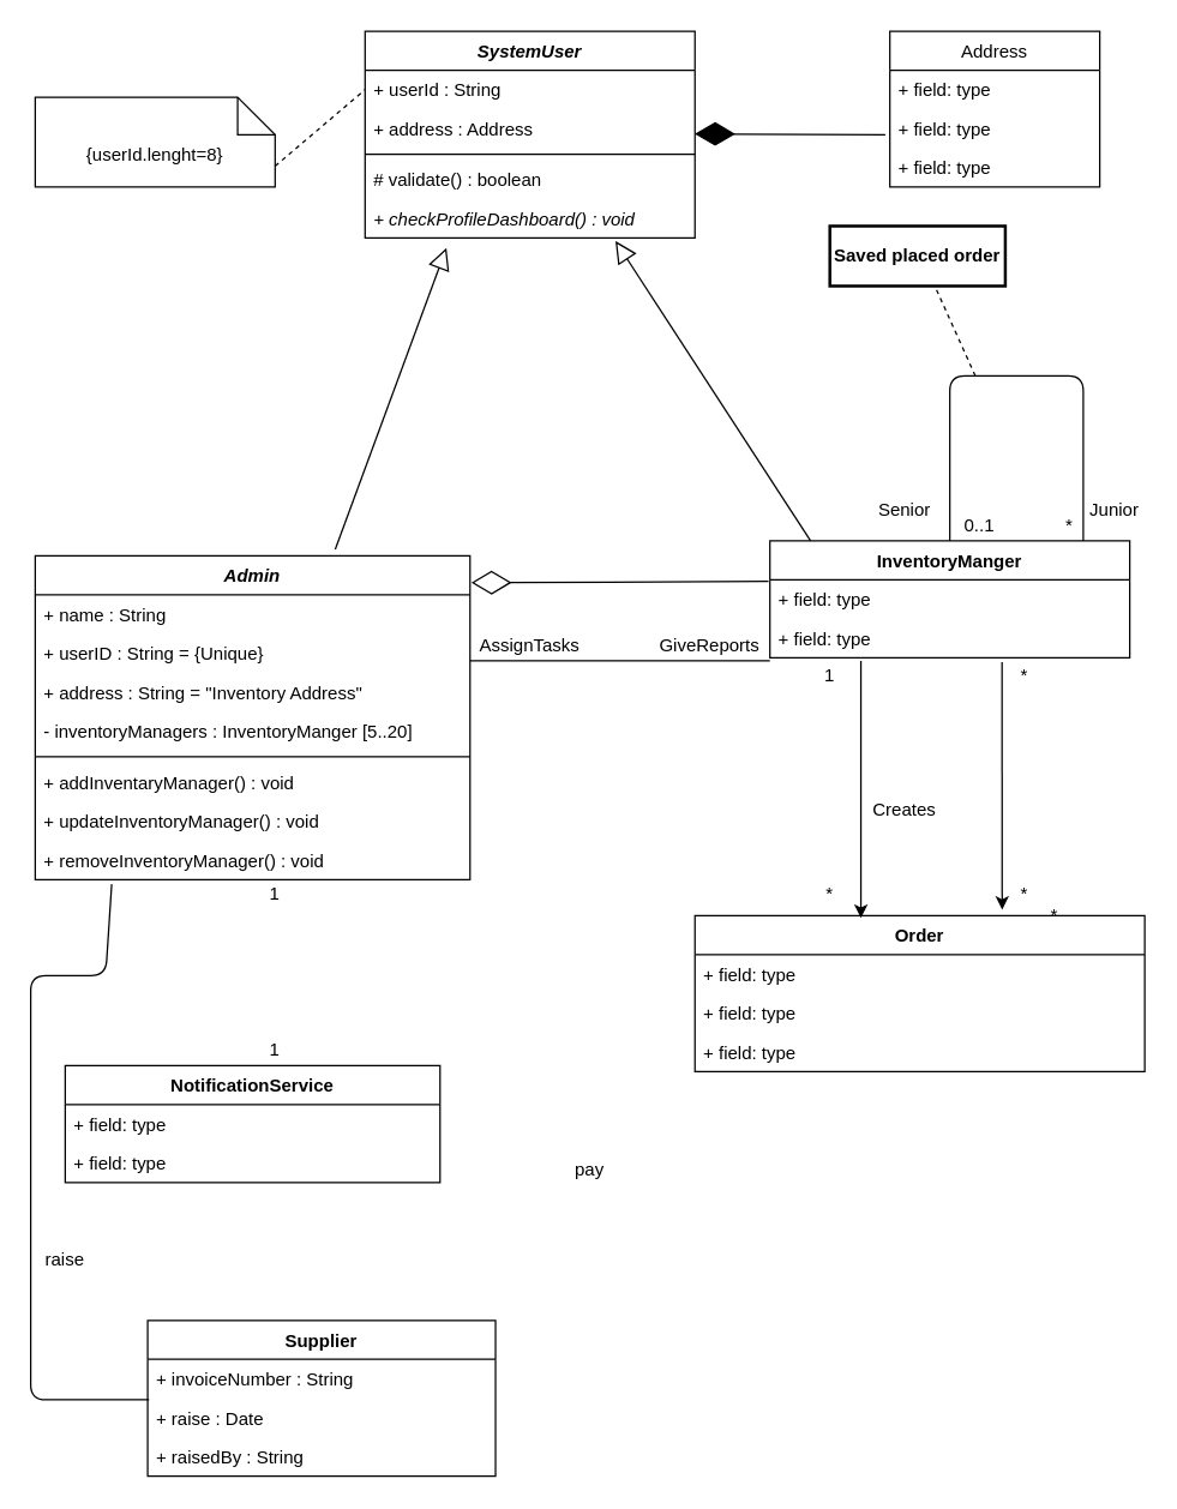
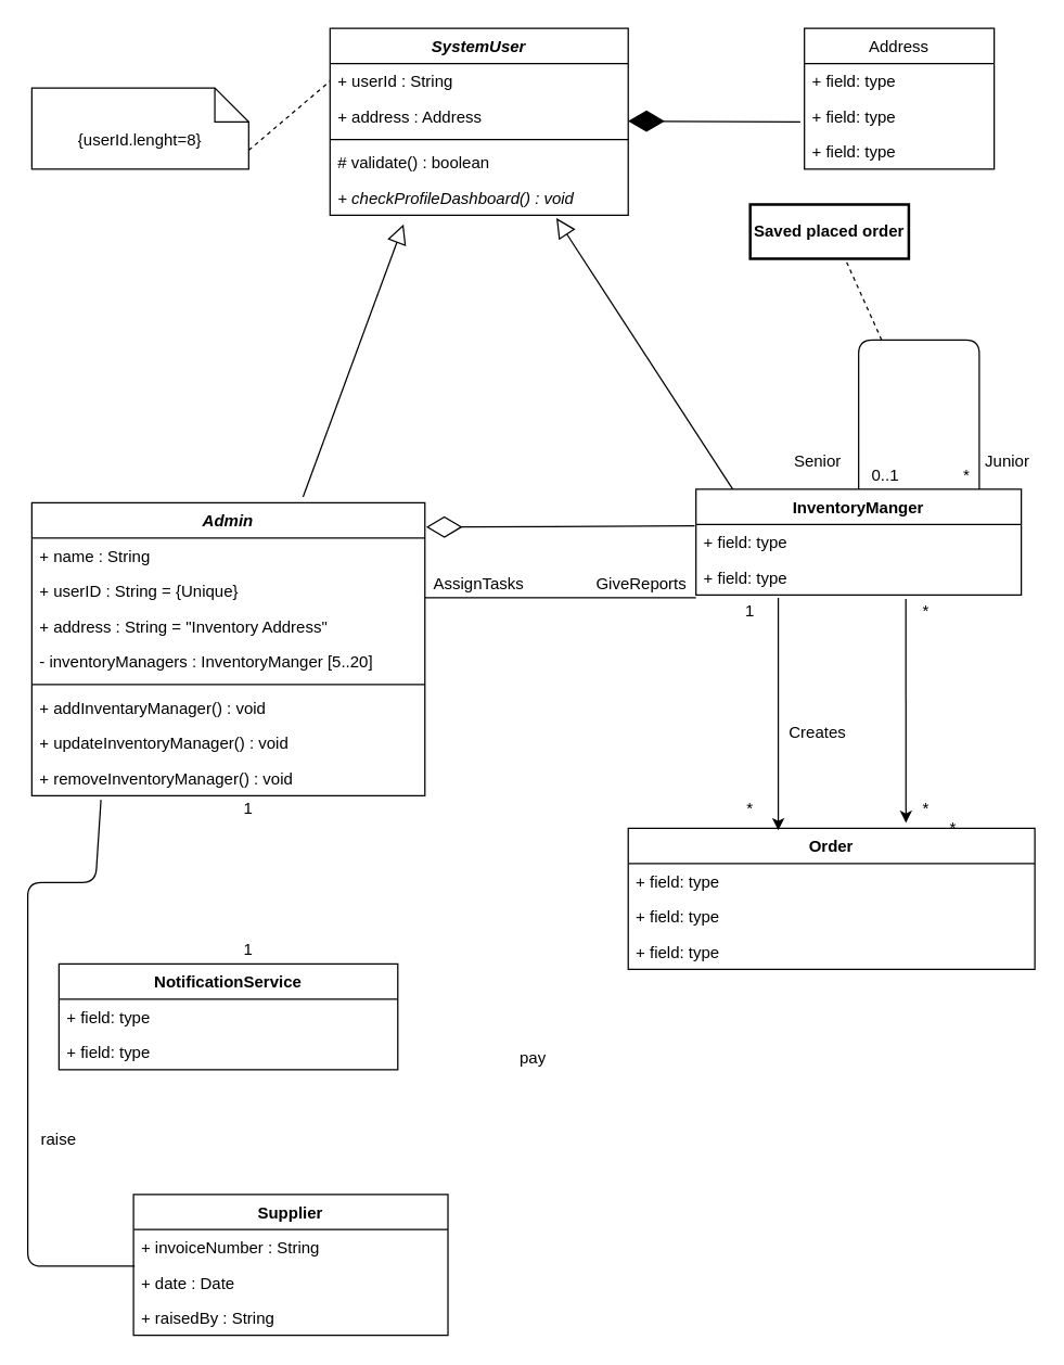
  <mxCell id="0" />
  <mxCell id="1" parent="0" />
  <mxCell id="2" value="Admin" style="swimlane;fontStyle=3;align=center;verticalAlign=top;childLayout=stackLayout;horizontal=1;startSize=26;horizontalStack=0;resizeParent=1;resizeLast=0;collapsible=1;marginBottom=0;rounded=0;shadow=0;strokeWidth=1;" parent="1" vertex="1"><mxGeometry x="23" y="370" width="290" height="216" as="geometry"><mxRectangle x="30" y="80" width="160" height="26" as="alternateBounds" /></mxGeometry></mxCell>
  <mxCell id="3" value="+ name : String" style="text;align=left;verticalAlign=top;spacingLeft=4;spacingRight=4;overflow=hidden;rotatable=0;points=[[0,0.5],[1,0.5]];portConstraint=eastwest;" parent="2" vertex="1"><mxGeometry y="26" width="290" height="26" as="geometry" /></mxCell>
  <mxCell id="4" value="+ userID : String = {Unique}" style="text;align=left;verticalAlign=top;spacingLeft=4;spacingRight=4;overflow=hidden;rotatable=0;points=[[0,0.5],[1,0.5]];portConstraint=eastwest;rounded=0;shadow=0;html=0;" parent="2" vertex="1"><mxGeometry y="52" width="290" height="26" as="geometry" /></mxCell>
  <mxCell id="5" value="+ address : String = &quot;Inventory Address&quot;" style="text;align=left;verticalAlign=top;spacingLeft=4;spacingRight=4;overflow=hidden;rotatable=0;points=[[0,0.5],[1,0.5]];portConstraint=eastwest;rounded=0;shadow=0;html=0;" parent="2" vertex="1"><mxGeometry y="78" width="290" height="26" as="geometry" /></mxCell>
  <mxCell id="6" value="- inventoryManagers : InventoryManger [5..20]" style="text;align=left;verticalAlign=top;spacingLeft=4;spacingRight=4;overflow=hidden;rotatable=0;points=[[0,0.5],[1,0.5]];portConstraint=eastwest;rounded=0;shadow=0;html=0;" parent="2" vertex="1"><mxGeometry y="104" width="290" height="26" as="geometry" /></mxCell>
  <mxCell id="7" value="" style="line;html=1;strokeWidth=1;align=left;verticalAlign=middle;spacingTop=-1;spacingLeft=3;spacingRight=3;rotatable=0;labelPosition=right;points=[];portConstraint=eastwest;" parent="2" vertex="1"><mxGeometry y="130" width="290" height="8" as="geometry" /></mxCell>
  <mxCell id="8" value="+ addInventaryManager() : void" style="text;align=left;verticalAlign=top;spacingLeft=4;spacingRight=4;overflow=hidden;rotatable=0;points=[[0,0.5],[1,0.5]];portConstraint=eastwest;" parent="2" vertex="1"><mxGeometry y="138" width="290" height="26" as="geometry" /></mxCell>
  <mxCell id="9" value="+ updateInventoryManager() : void" style="text;align=left;verticalAlign=top;spacingLeft=4;spacingRight=4;overflow=hidden;rotatable=0;points=[[0,0.5],[1,0.5]];portConstraint=eastwest;" parent="2" vertex="1"><mxGeometry y="164" width="290" height="26" as="geometry" /></mxCell>
  <mxCell id="10" value="+ removeInventoryManager() : void" style="text;align=left;verticalAlign=top;spacingLeft=4;spacingRight=4;overflow=hidden;rotatable=0;points=[[0,0.5],[1,0.5]];portConstraint=eastwest;" parent="2" vertex="1"><mxGeometry y="190" width="290" height="26" as="geometry" /></mxCell>
  <mxCell id="11" value="InventoryManger" style="swimlane;fontStyle=1;childLayout=stackLayout;horizontal=1;startSize=26;fillColor=none;horizontalStack=0;resizeParent=1;resizeParentMax=0;resizeLast=0;collapsible=1;marginBottom=0;" parent="1" vertex="1"><mxGeometry x="513" y="360" width="240" height="78" as="geometry"><mxRectangle x="520" y="70" width="120" height="26" as="alternateBounds" /></mxGeometry></mxCell>
  <mxCell id="12" value="+ field: type" style="text;strokeColor=none;fillColor=none;align=left;verticalAlign=top;spacingLeft=4;spacingRight=4;overflow=hidden;rotatable=0;points=[[0,0.5],[1,0.5]];portConstraint=eastwest;" parent="11" vertex="1"><mxGeometry y="26" width="240" height="26" as="geometry" /></mxCell>
  <mxCell id="13" value="+ field: type" style="text;strokeColor=none;fillColor=none;align=left;verticalAlign=top;spacingLeft=4;spacingRight=4;overflow=hidden;rotatable=0;points=[[0,0.5],[1,0.5]];portConstraint=eastwest;" parent="11" vertex="1"><mxGeometry y="52" width="240" height="26" as="geometry" /></mxCell>
  <mxCell id="14" value="" style="endArrow=none;html=1;" parent="11" edge="1"><mxGeometry width="50" height="50" relative="1" as="geometry"><mxPoint x="120" as="sourcePoint" /><mxPoint x="209" as="targetPoint" /><Array as="points"><mxPoint x="120" y="-110" /><mxPoint x="209" y="-110" /></Array></mxGeometry></mxCell>
  <mxCell id="15" value="Order" style="swimlane;fontStyle=1;childLayout=stackLayout;horizontal=1;startSize=26;fillColor=none;horizontalStack=0;resizeParent=1;resizeParentMax=0;resizeLast=0;collapsible=1;marginBottom=0;" parent="1" vertex="1"><mxGeometry x="463" y="610" width="300" height="104" as="geometry"><mxRectangle x="620" y="340" width="60" height="26" as="alternateBounds" /></mxGeometry></mxCell>
  <mxCell id="16" value="+ field: type" style="text;strokeColor=none;fillColor=none;align=left;verticalAlign=top;spacingLeft=4;spacingRight=4;overflow=hidden;rotatable=0;points=[[0,0.5],[1,0.5]];portConstraint=eastwest;" parent="15" vertex="1"><mxGeometry y="26" width="300" height="26" as="geometry" /></mxCell>
  <mxCell id="17" value="+ field: type" style="text;strokeColor=none;fillColor=none;align=left;verticalAlign=top;spacingLeft=4;spacingRight=4;overflow=hidden;rotatable=0;points=[[0,0.5],[1,0.5]];portConstraint=eastwest;" parent="15" vertex="1"><mxGeometry y="52" width="300" height="26" as="geometry" /></mxCell>
  <mxCell id="18" value="+ field: type" style="text;strokeColor=none;fillColor=none;align=left;verticalAlign=top;spacingLeft=4;spacingRight=4;overflow=hidden;rotatable=0;points=[[0,0.5],[1,0.5]];portConstraint=eastwest;" parent="15" vertex="1"><mxGeometry y="78" width="300" height="26" as="geometry" /></mxCell>
  <mxCell id="19" value="" style="endArrow=classic;html=1;entryX=0.369;entryY=0.015;entryDx=0;entryDy=0;entryPerimeter=0;exitX=0.253;exitY=1.077;exitDx=0;exitDy=0;exitPerimeter=0;" parent="1" target="15" edge="1" source="13"><mxGeometry width="50" height="50" relative="1" as="geometry"><mxPoint x="574" y="468" as="sourcePoint" /><mxPoint x="513" y="520" as="targetPoint" /></mxGeometry></mxCell>
  <mxCell id="20" value="" style="endArrow=none;html=1;" parent="1" edge="1"><mxGeometry width="50" height="50" relative="1" as="geometry"><mxPoint x="313" y="440" as="sourcePoint" /><mxPoint x="513" y="440" as="targetPoint" /></mxGeometry></mxCell>
  <mxCell id="21" value="Creates" style="text;html=1;strokeColor=none;fillColor=none;align=center;verticalAlign=middle;whiteSpace=wrap;rounded=0;" parent="1" vertex="1"><mxGeometry x="583" y="530" width="40" height="20" as="geometry" /></mxCell>
  <mxCell id="22" value="AssignTasks" style="text;html=1;strokeColor=none;fillColor=none;align=center;verticalAlign=middle;whiteSpace=wrap;rounded=0;" parent="1" vertex="1"><mxGeometry x="333" y="420" width="40" height="20" as="geometry" /></mxCell>
  <mxCell id="23" value="GiveReports" style="text;html=1;strokeColor=none;fillColor=none;align=center;verticalAlign=middle;whiteSpace=wrap;rounded=0;" parent="1" vertex="1"><mxGeometry x="453" y="420" width="40" height="20" as="geometry" /></mxCell>
  <mxCell id="24" value="Senior" style="text;html=1;strokeColor=none;fillColor=none;align=center;verticalAlign=middle;whiteSpace=wrap;rounded=0;" parent="1" vertex="1"><mxGeometry x="583" y="330" width="40" height="20" as="geometry" /></mxCell>
  <mxCell id="25" value="Junior" style="text;html=1;strokeColor=none;fillColor=none;align=center;verticalAlign=middle;whiteSpace=wrap;rounded=0;" parent="1" vertex="1"><mxGeometry x="723" y="330" width="40" height="20" as="geometry" /></mxCell>
  <mxCell id="26" value="*" style="text;html=1;strokeColor=none;fillColor=none;align=center;verticalAlign=middle;whiteSpace=wrap;rounded=0;" parent="1" vertex="1"><mxGeometry x="693" y="340" width="40" height="20" as="geometry" /></mxCell>
  <mxCell id="27" value="0..1" style="text;html=1;strokeColor=none;fillColor=none;align=center;verticalAlign=middle;whiteSpace=wrap;rounded=0;" parent="1" vertex="1"><mxGeometry x="633" y="340" width="40" height="20" as="geometry" /></mxCell>
  <mxCell id="28" value="" style="endArrow=classic;html=1;exitX=0.645;exitY=1.111;exitDx=0;exitDy=0;exitPerimeter=0;entryX=0.683;entryY=-0.038;entryDx=0;entryDy=0;entryPerimeter=0;" parent="1" source="13" target="15" edge="1"><mxGeometry width="50" height="50" relative="1" as="geometry"><mxPoint x="413" y="550" as="sourcePoint" /><mxPoint x="643" y="606" as="targetPoint" /></mxGeometry></mxCell>
  <mxCell id="29" value="1" style="text;html=1;strokeColor=none;fillColor=none;align=center;verticalAlign=middle;whiteSpace=wrap;rounded=0;" parent="1" vertex="1"><mxGeometry x="533" y="440" width="40" height="20" as="geometry" /></mxCell>
  <mxCell id="30" value="*" style="text;html=1;strokeColor=none;fillColor=none;align=center;verticalAlign=middle;whiteSpace=wrap;rounded=0;" parent="1" vertex="1"><mxGeometry x="533" y="586" width="40" height="20" as="geometry" /></mxCell>
  <mxCell id="31" value="*" style="text;html=1;strokeColor=none;fillColor=none;align=center;verticalAlign=middle;whiteSpace=wrap;rounded=0;" parent="1" vertex="1"><mxGeometry x="663" y="586" width="40" height="20" as="geometry" /></mxCell>
  <mxCell id="32" value="*" style="text;html=1;strokeColor=none;fillColor=none;align=center;verticalAlign=middle;whiteSpace=wrap;rounded=0;" parent="1" vertex="1"><mxGeometry x="663" y="440" width="40" height="20" as="geometry" /></mxCell>
  <mxCell id="33" value="NotificationService" style="swimlane;fontStyle=1;childLayout=stackLayout;horizontal=1;startSize=26;fillColor=none;horizontalStack=0;resizeParent=1;resizeParentMax=0;resizeLast=0;collapsible=1;marginBottom=0;" parent="1" vertex="1"><mxGeometry x="43" y="710" width="250" height="78" as="geometry" /></mxCell>
  <mxCell id="34" value="+ field: type" style="text;strokeColor=none;fillColor=none;align=left;verticalAlign=top;spacingLeft=4;spacingRight=4;overflow=hidden;rotatable=0;points=[[0,0.5],[1,0.5]];portConstraint=eastwest;" parent="33" vertex="1"><mxGeometry y="26" width="250" height="26" as="geometry" /></mxCell>
  <mxCell id="35" value="+ field: type" style="text;strokeColor=none;fillColor=none;align=left;verticalAlign=top;spacingLeft=4;spacingRight=4;overflow=hidden;rotatable=0;points=[[0,0.5],[1,0.5]];portConstraint=eastwest;" parent="33" vertex="1"><mxGeometry y="52" width="250" height="26" as="geometry" /></mxCell>
  <mxCell id="36" value="1" style="text;html=1;strokeColor=none;fillColor=none;align=center;verticalAlign=middle;whiteSpace=wrap;rounded=0;" parent="1" vertex="1"><mxGeometry x="163" y="586" width="40" height="20" as="geometry" /></mxCell>
  <mxCell id="37" value="*" style="text;html=1;strokeColor=none;fillColor=none;align=center;verticalAlign=middle;whiteSpace=wrap;rounded=0;" parent="1" vertex="1"><mxGeometry x="683" y="600" width="40" height="20" as="geometry" /></mxCell>
  <mxCell id="38" value="1" style="text;html=1;strokeColor=none;fillColor=none;align=center;verticalAlign=middle;whiteSpace=wrap;rounded=0;" parent="1" vertex="1"><mxGeometry x="163" y="690" width="40" height="20" as="geometry" /></mxCell>
  <mxCell id="39" value="" style="edgeStyle=none;html=1;endSize=12;endArrow=block;endFill=0;exitX=0.113;exitY=0;exitDx=0;exitDy=0;exitPerimeter=0;" parent="1" source="11" edge="1"><mxGeometry width="160" relative="1" as="geometry"><mxPoint x="310" y="200" as="sourcePoint" /><mxPoint x="410" y="160" as="targetPoint" /></mxGeometry></mxCell>
  <mxCell id="40" value="" style="edgeStyle=none;html=1;endSize=12;endArrow=block;endFill=0;exitX=0.69;exitY=-0.02;exitDx=0;exitDy=0;exitPerimeter=0;entryX=0.189;entryY=1.02;entryDx=0;entryDy=0;entryPerimeter=0;" parent="1" source="2" edge="1"><mxGeometry width="160" relative="1" as="geometry"><mxPoint x="203" y="260" as="sourcePoint" /><mxPoint x="297.25" y="164.52" as="targetPoint" /></mxGeometry></mxCell>
  <mxCell id="41" value="SystemUser" style="swimlane;fontStyle=3;align=center;verticalAlign=top;childLayout=stackLayout;horizontal=1;startSize=26;horizontalStack=0;resizeParent=1;resizeParentMax=0;resizeLast=0;collapsible=1;marginBottom=0;" vertex="1" parent="1"><mxGeometry x="243" y="20" width="220" height="138" as="geometry" /></mxCell>
  <mxCell id="42" value="+ userId : String" style="text;strokeColor=none;fillColor=none;align=left;verticalAlign=top;spacingLeft=4;spacingRight=4;overflow=hidden;rotatable=0;points=[[0,0.5],[1,0.5]];portConstraint=eastwest;" vertex="1" parent="41"><mxGeometry y="26" width="220" height="26" as="geometry" /></mxCell>
  <mxCell id="43" value="+ address : Address" style="text;strokeColor=none;fillColor=none;align=left;verticalAlign=top;spacingLeft=4;spacingRight=4;overflow=hidden;rotatable=0;points=[[0,0.5],[1,0.5]];portConstraint=eastwest;" parent="41" vertex="1"><mxGeometry y="52" width="220" height="26" as="geometry" /></mxCell>
  <mxCell id="44" value="" style="line;strokeWidth=1;fillColor=none;align=left;verticalAlign=middle;spacingTop=-1;spacingLeft=3;spacingRight=3;rotatable=0;labelPosition=right;points=[];portConstraint=eastwest;" vertex="1" parent="41"><mxGeometry y="78" width="220" height="8" as="geometry" /></mxCell>
  <mxCell id="45" value="# validate() : boolean" style="text;strokeColor=none;fillColor=none;align=left;verticalAlign=top;spacingLeft=4;spacingRight=4;overflow=hidden;rotatable=0;points=[[0,0.5],[1,0.5]];portConstraint=eastwest;" vertex="1" parent="41"><mxGeometry y="86" width="220" height="26" as="geometry" /></mxCell>
  <mxCell id="46" value="+ checkProfileDashboard() : void " style="text;strokeColor=none;fillColor=none;align=left;verticalAlign=top;spacingLeft=4;spacingRight=4;overflow=hidden;rotatable=0;points=[[0,0.5],[1,0.5]];portConstraint=eastwest;fontStyle=2" parent="41" vertex="1"><mxGeometry y="112" width="220" height="26" as="geometry" /></mxCell>
  <mxCell id="47" value="" style="endArrow=diamondThin;endFill=0;endSize=24;html=1;entryX=1.003;entryY=0.083;entryDx=0;entryDy=0;entryPerimeter=0;exitX=-0.004;exitY=0.038;exitDx=0;exitDy=0;exitPerimeter=0;" edge="1" parent="1" source="12" target="2"><mxGeometry width="160" relative="1" as="geometry"><mxPoint x="310" y="510" as="sourcePoint" /><mxPoint x="470" y="510" as="targetPoint" /></mxGeometry></mxCell>
  <mxCell id="48" value="Address" style="swimlane;fontStyle=0;childLayout=stackLayout;horizontal=1;startSize=26;fillColor=none;horizontalStack=0;resizeParent=1;resizeParentMax=0;resizeLast=0;collapsible=1;marginBottom=0;" vertex="1" parent="1"><mxGeometry x="593" y="20" width="140" height="104" as="geometry" /></mxCell>
  <mxCell id="49" value="+ field: type" style="text;strokeColor=none;fillColor=none;align=left;verticalAlign=top;spacingLeft=4;spacingRight=4;overflow=hidden;rotatable=0;points=[[0,0.5],[1,0.5]];portConstraint=eastwest;" vertex="1" parent="48"><mxGeometry y="26" width="140" height="26" as="geometry" /></mxCell>
  <mxCell id="50" value="+ field: type" style="text;strokeColor=none;fillColor=none;align=left;verticalAlign=top;spacingLeft=4;spacingRight=4;overflow=hidden;rotatable=0;points=[[0,0.5],[1,0.5]];portConstraint=eastwest;" vertex="1" parent="48"><mxGeometry y="52" width="140" height="26" as="geometry" /></mxCell>
  <mxCell id="51" value="+ field: type" style="text;strokeColor=none;fillColor=none;align=left;verticalAlign=top;spacingLeft=4;spacingRight=4;overflow=hidden;rotatable=0;points=[[0,0.5],[1,0.5]];portConstraint=eastwest;" vertex="1" parent="48"><mxGeometry y="78" width="140" height="26" as="geometry" /></mxCell>
  <mxCell id="52" value="" style="endArrow=diamondThin;endFill=1;endSize=24;html=1;" edge="1" parent="1"><mxGeometry width="160" relative="1" as="geometry"><mxPoint x="590" y="89" as="sourcePoint" /><mxPoint x="463" y="88.5" as="targetPoint" /></mxGeometry></mxCell>
  <mxCell id="53" value="{userId.lenght=8}" style="shape=note2;boundedLbl=1;whiteSpace=wrap;html=1;size=25;verticalAlign=top;align=center;" vertex="1" parent="1"><mxGeometry x="23" y="64" width="160" height="60" as="geometry" /></mxCell>
  <mxCell id="54" value="" style="endArrow=none;dashed=1;html=1;entryX=0;entryY=0.5;entryDx=0;entryDy=0;" edge="1" parent="1" target="42"><mxGeometry width="50" height="50" relative="1" as="geometry"><mxPoint x="183" y="110" as="sourcePoint" /><mxPoint x="233" y="60" as="targetPoint" /></mxGeometry></mxCell>
  <mxCell id="55" value="Saved placed order" style="shape=rect;strokeWidth=2;fontStyle=1;html=1;whiteSpace=wrap;align=center;" vertex="1" parent="1"><mxGeometry x="553" y="150" width="117" height="40" as="geometry" /></mxCell>
  <mxCell id="56" value="" style="align=left;html=1;verticalAlign=middle;labelPosition=right;verticalLabelPosition=middle;labelBackgroundColor=none;fontSize=10" connectable="0" vertex="1" parent="55"><mxGeometry x="117" y="20" as="geometry" /></mxCell>
  <mxCell id="57" value="" style="endArrow=none;dashed=1;html=1;" edge="1" parent="1"><mxGeometry width="50" height="50" relative="1" as="geometry"><mxPoint x="650" y="250" as="sourcePoint" /><mxPoint x="623" y="190" as="targetPoint" /></mxGeometry></mxCell>
  <mxCell id="58" value="Supplier" style="swimlane;fontStyle=1;childLayout=stackLayout;horizontal=1;startSize=26;fillColor=none;horizontalStack=0;resizeParent=1;resizeParentMax=0;resizeLast=0;collapsible=1;marginBottom=0;" vertex="1" parent="1"><mxGeometry x="98" y="880" width="232" height="104" as="geometry" /></mxCell>
  <mxCell id="59" value="+ invoiceNumber : String" style="text;strokeColor=none;fillColor=none;align=left;verticalAlign=top;spacingLeft=4;spacingRight=4;overflow=hidden;rotatable=0;points=[[0,0.5],[1,0.5]];portConstraint=eastwest;" vertex="1" parent="58"><mxGeometry y="26" width="232" height="26" as="geometry" /></mxCell>
- <mxCell id="60" value="+ raise : Date" style="text;strokeColor=none;fillColor=none;align=left;verticalAlign=top;spacingLeft=4;spacingRight=4;overflow=hidden;rotatable=0;points=[[0,0.5],[1,0.5]];portConstraint=eastwest;" vertex="1" parent="58"><mxGeometry y="52" width="232" height="26" as="geometry" /></mxCell>
+ <mxCell id="60" value="+ date : Date" style="text;strokeColor=none;fillColor=none;align=left;verticalAlign=top;spacingLeft=4;spacingRight=4;overflow=hidden;rotatable=0;points=[[0,0.5],[1,0.5]];portConstraint=eastwest;" vertex="1" parent="58"><mxGeometry y="52" width="232" height="26" as="geometry" /></mxCell>
  <mxCell id="61" value="+ raisedBy : String" style="text;strokeColor=none;fillColor=none;align=left;verticalAlign=top;spacingLeft=4;spacingRight=4;overflow=hidden;rotatable=0;points=[[0,0.5],[1,0.5]];portConstraint=eastwest;" vertex="1" parent="58"><mxGeometry y="78" width="232" height="26" as="geometry" /></mxCell>
  <mxCell id="62" value="raise" style="text;html=1;strokeColor=none;fillColor=none;align=center;verticalAlign=middle;whiteSpace=wrap;rounded=0;" vertex="1" parent="1"><mxGeometry x="23" y="830" width="40" height="20" as="geometry" /></mxCell>
  <mxCell id="63" value="pay" style="text;html=1;strokeColor=none;fillColor=none;align=center;verticalAlign=middle;whiteSpace=wrap;rounded=0;" vertex="1" parent="1"><mxGeometry x="373" y="770" width="40" height="20" as="geometry" /></mxCell>
  <mxCell id="64" value="" style="endArrow=none;html=1;exitX=0.004;exitY=0.038;exitDx=0;exitDy=0;exitPerimeter=0;" edge="1" parent="1" source="60"><mxGeometry width="50" height="50" relative="1" as="geometry"><mxPoint x="370" y="820" as="sourcePoint" /><mxPoint x="74" y="589" as="targetPoint" /><Array as="points"><mxPoint x="20" y="933" /><mxPoint x="20" y="650" /><mxPoint x="70" y="650" /></Array></mxGeometry></mxCell>
